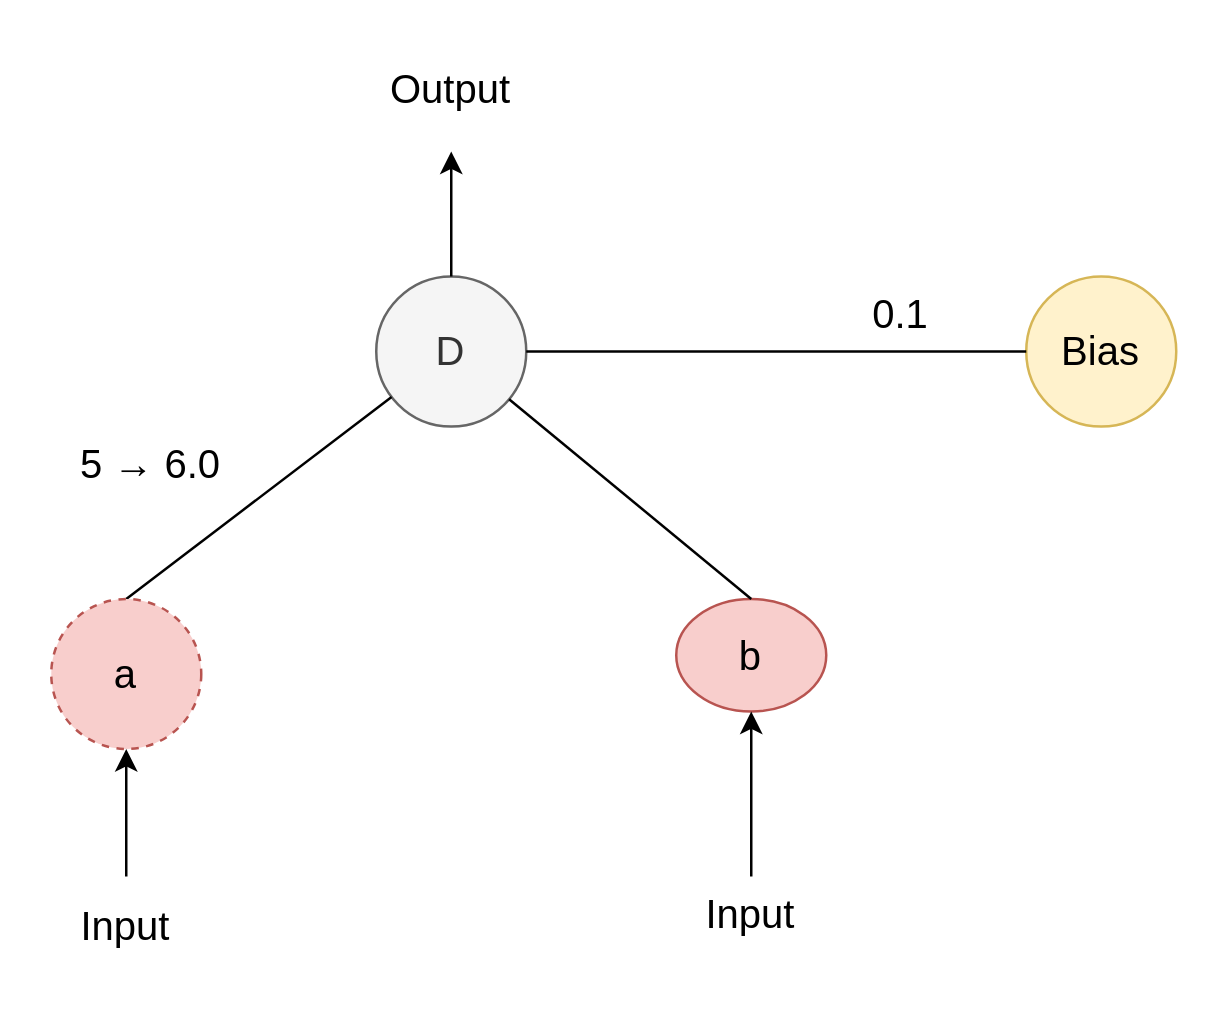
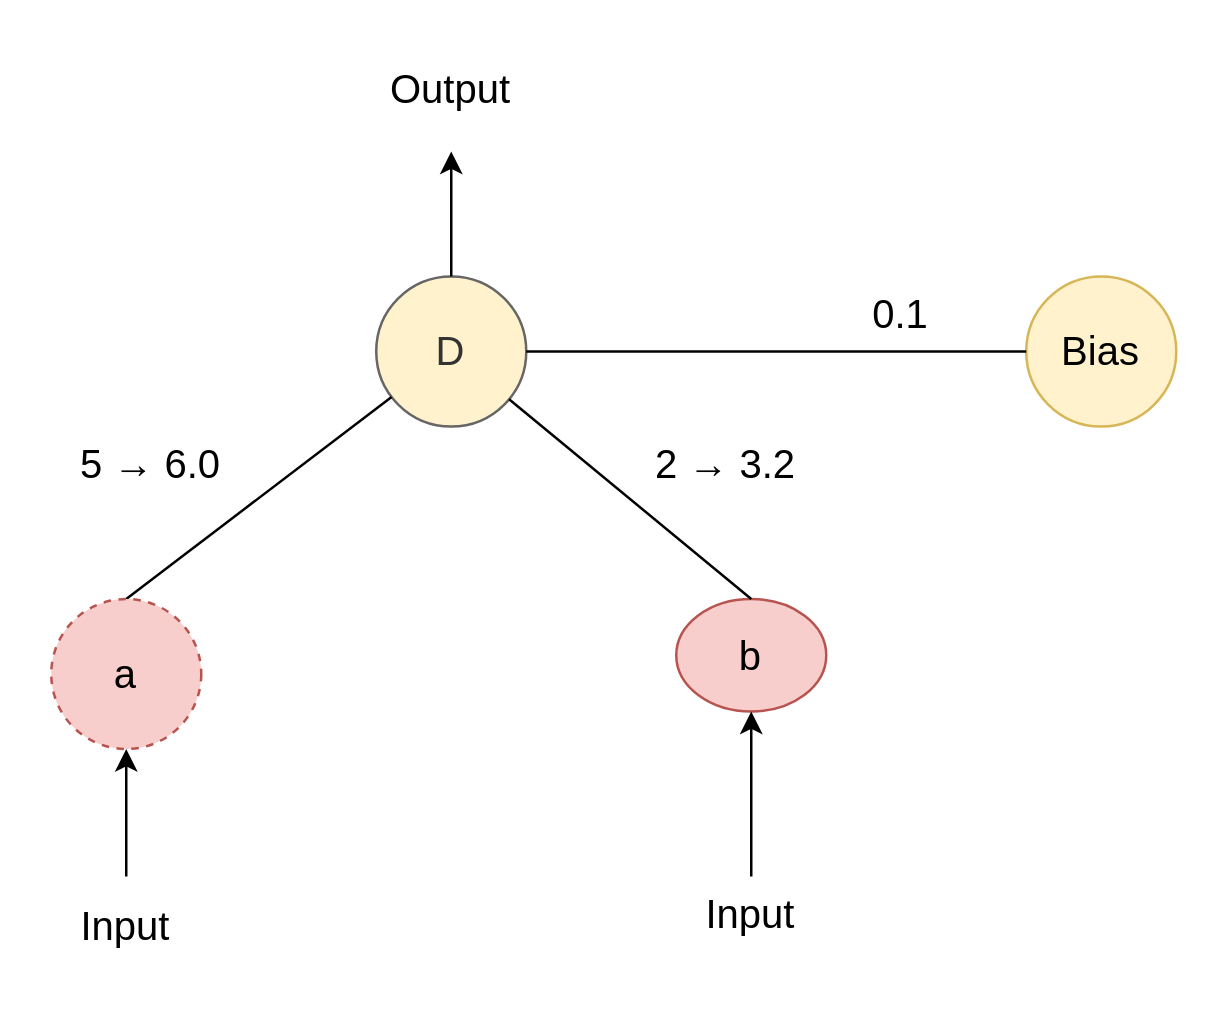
  <mxCell id="0" />
  <mxCell id="1" parent="0" />
- <mxCell id="2" value="D" style="ellipse;whiteSpace=wrap;html=1;fontSize=16;fillColor=#f5f5f5;fontColor=#333333;strokeColor=#666666;" vertex="1" parent="1"><mxGeometry x="150" y="110" width="60" height="60" as="geometry" /></mxCell>
+ <mxCell id="2" value="D" style="ellipse;whiteSpace=wrap;html=1;fontSize=16;fillColor=#fff2cc;fontColor=#333333;strokeColor=#666666;" vertex="1" parent="1"><mxGeometry x="150" y="110" width="60" height="60" as="geometry" /></mxCell>
  <mxCell id="3" value="" style="edgeStyle=none;curved=1;rounded=0;orthogonalLoop=1;jettySize=auto;html=1;fontSize=16;startSize=8;endSize=8;endArrow=none;endFill=0;entryX=0.5;entryY=0;entryDx=0;entryDy=0;" edge="1" parent="1" source="2" target="6"><mxGeometry relative="1" as="geometry"><mxPoint x="172" y="307" as="sourcePoint" /><mxPoint x="116.974" y="245.762" as="targetPoint" /></mxGeometry></mxCell>
  <mxCell id="4" value="b" style="ellipse;whiteSpace=wrap;html=1;fontSize=16;fillColor=#f8cecc;strokeColor=#b85450;" vertex="1" parent="1"><mxGeometry x="270" y="239" width="60" height="45" as="geometry" /></mxCell>
  <mxCell id="5" value="" style="edgeStyle=none;curved=1;rounded=0;orthogonalLoop=1;jettySize=auto;html=1;fontSize=16;startSize=8;endSize=8;endArrow=none;endFill=0;entryX=0.5;entryY=0;entryDx=0;entryDy=0;" edge="1" parent="1" source="2" target="4"><mxGeometry relative="1" as="geometry"><mxPoint x="174" y="196" as="sourcePoint" /><mxPoint x="145" y="251" as="targetPoint" /></mxGeometry></mxCell>
  <mxCell id="6" value="a" style="ellipse;whiteSpace=wrap;html=1;fontSize=16;fillColor=#f8cecc;strokeColor=#b85450;dashed=1;" vertex="1" parent="1"><mxGeometry x="20" y="239" width="60" height="60" as="geometry" /></mxCell>
  <mxCell id="7" value="" style="endArrow=classic;html=1;rounded=0;exitX=0.5;exitY=0;exitDx=0;exitDy=0;" edge="1" parent="1" source="2"><mxGeometry width="50" height="50" relative="1" as="geometry"><mxPoint x="170" y="100" as="sourcePoint" /><mxPoint x="180" y="60" as="targetPoint" /></mxGeometry></mxCell>
  <mxCell id="8" value="" style="endArrow=classic;html=1;rounded=0;entryX=0.5;entryY=1;entryDx=0;entryDy=0;" edge="1" parent="1" target="6"><mxGeometry width="50" height="50" relative="1" as="geometry"><mxPoint x="50" y="350" as="sourcePoint" /><mxPoint x="99.5" y="310" as="targetPoint" /></mxGeometry></mxCell>
  <mxCell id="9" value="&lt;font style=&quot;font-size: 16px;&quot;&gt;Output&lt;/font&gt;" style="text;html=1;align=center;verticalAlign=middle;whiteSpace=wrap;rounded=0;" vertex="1" parent="1"><mxGeometry x="150" y="20" width="60" height="30" as="geometry" /></mxCell>
  <mxCell id="10" value="Input" style="text;html=1;align=center;verticalAlign=middle;whiteSpace=wrap;rounded=0;fontSize=16;" vertex="1" parent="1"><mxGeometry x="20" y="355" width="60" height="30" as="geometry" /></mxCell>
  <mxCell id="11" value="5 → 6.0" style="text;html=1;align=center;verticalAlign=middle;whiteSpace=wrap;rounded=0;fontSize=16;" vertex="1" parent="1"><mxGeometry x="30" y="170" width="60" height="30" as="geometry" /></mxCell>
+ <mxCell id="12" value="2 → 3.2" style="text;html=1;align=center;verticalAlign=middle;whiteSpace=wrap;rounded=0;fontSize=16;" vertex="1" parent="1"><mxGeometry x="260" y="170" width="60" height="30" as="geometry" /></mxCell>
  <mxCell id="13" value="Bias" style="ellipse;whiteSpace=wrap;html=1;fontSize=16;fillColor=#fff2cc;strokeColor=#d6b656;" vertex="1" parent="1"><mxGeometry x="410" y="110" width="60" height="60" as="geometry" /></mxCell>
  <mxCell id="14" value="" style="endArrow=none;html=1;rounded=0;entryX=0;entryY=0.5;entryDx=0;entryDy=0;exitX=1;exitY=0.5;exitDx=0;exitDy=0;" edge="1" parent="1" source="2" target="13"><mxGeometry width="50" height="50" relative="1" as="geometry"><mxPoint x="250" y="150" as="sourcePoint" /><mxPoint x="300" y="100" as="targetPoint" /></mxGeometry></mxCell>
  <mxCell id="15" value="0.1" style="text;html=1;align=center;verticalAlign=middle;whiteSpace=wrap;rounded=0;fontSize=16;" vertex="1" parent="1"><mxGeometry x="330" y="110" width="60" height="30" as="geometry" /></mxCell>
  <mxCell id="16" value="" style="endArrow=classic;html=1;rounded=0;entryX=0.5;entryY=1;entryDx=0;entryDy=0;" edge="1" parent="1" target="4"><mxGeometry width="50" height="50" relative="1" as="geometry"><mxPoint x="300" y="350" as="sourcePoint" /><mxPoint x="300" y="299" as="targetPoint" /></mxGeometry></mxCell>
  <mxCell id="17" value="Input" style="text;html=1;align=center;verticalAlign=middle;whiteSpace=wrap;rounded=0;fontSize=16;" vertex="1" parent="1"><mxGeometry x="270" y="350" width="60" height="30" as="geometry" /></mxCell>
